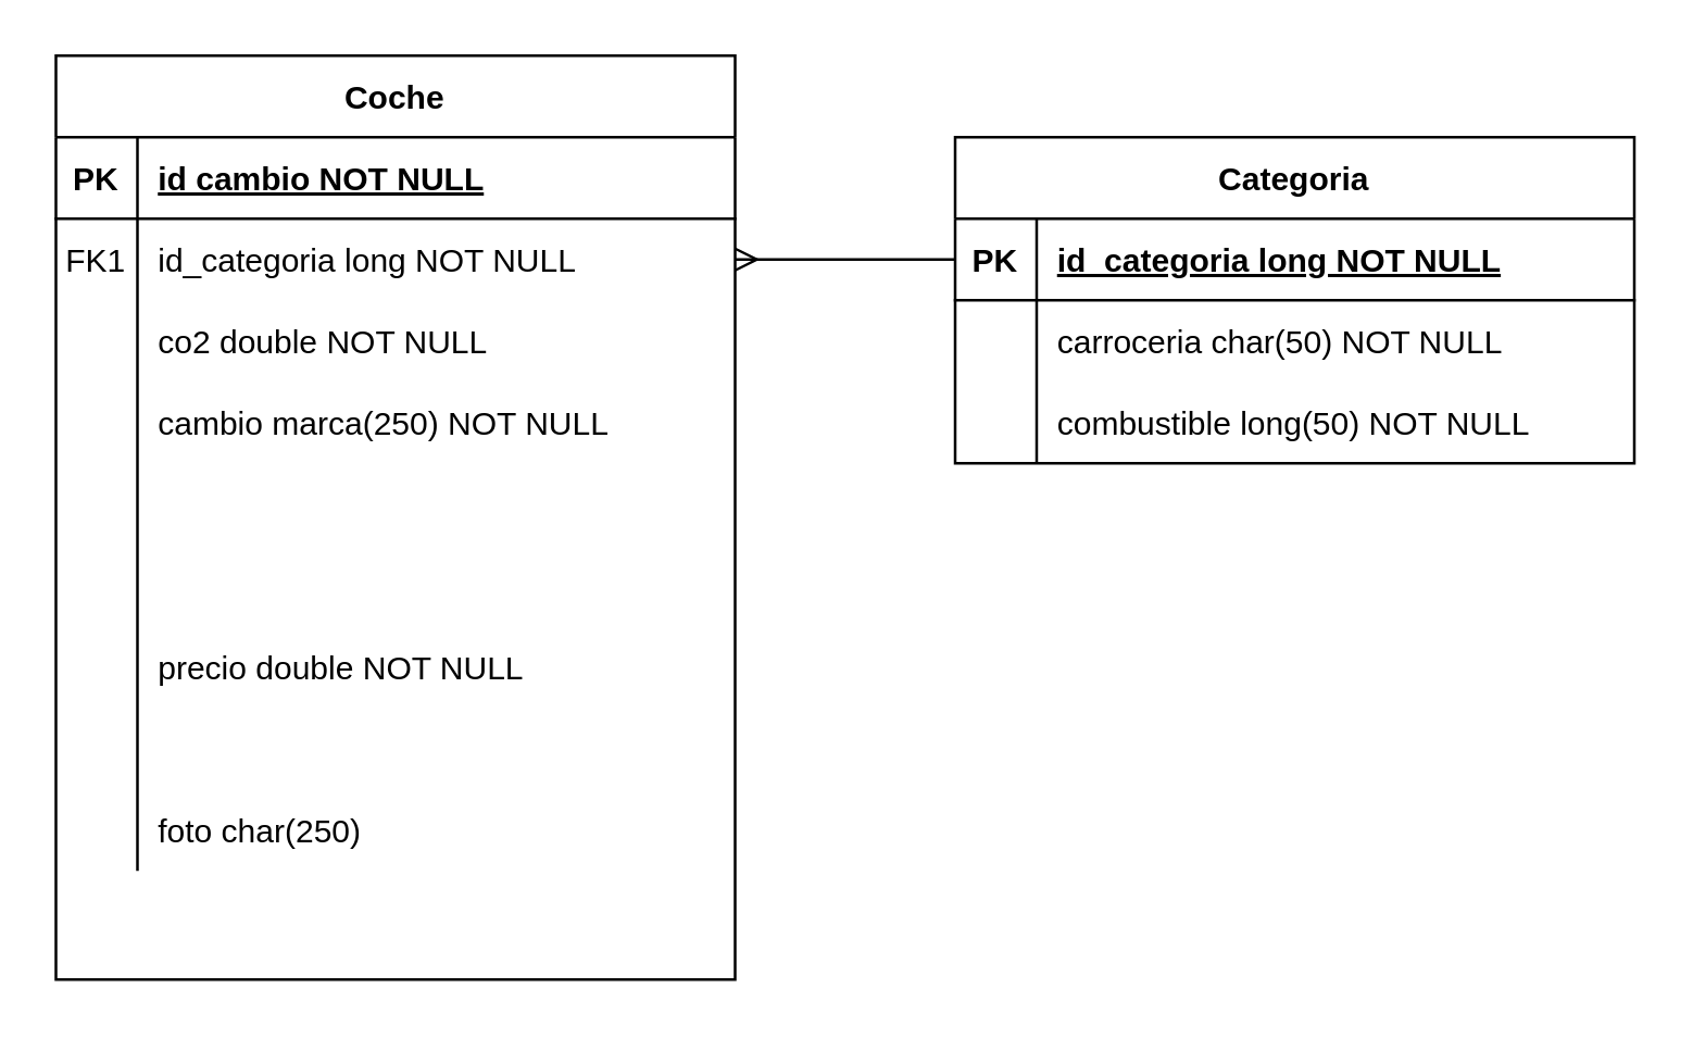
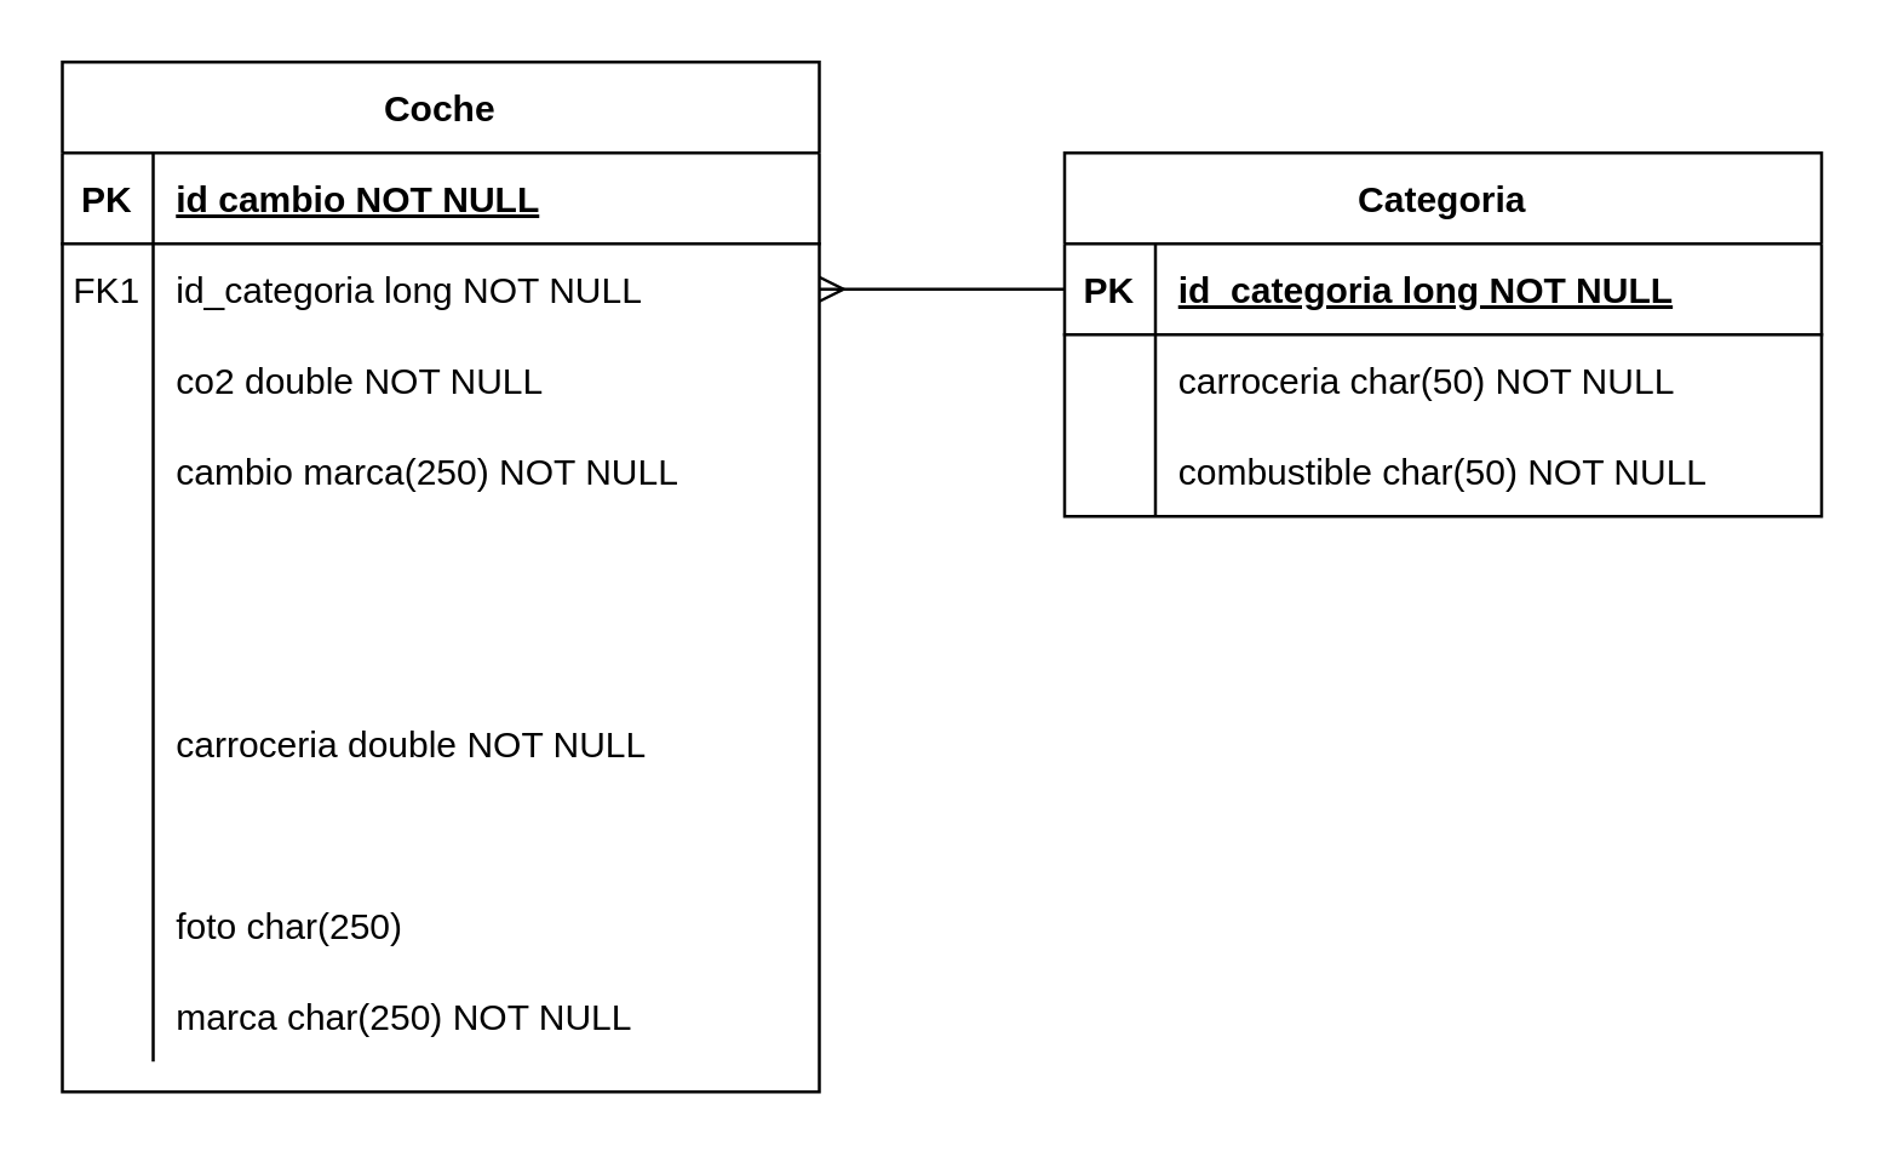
  <mxCell id="0" />
  <mxCell id="1" parent="0" />
  <mxCell id="2" value="Categoria" style="shape=table;startSize=30;container=1;collapsible=1;childLayout=tableLayout;fixedRows=1;rowLines=0;fontStyle=1;align=center;resizeLast=1;" parent="1" vertex="1"><mxGeometry x="351" y="50" width="250" height="120" as="geometry" /></mxCell>
  <mxCell id="3" value="" style="shape=partialRectangle;collapsible=0;dropTarget=0;pointerEvents=0;fillColor=none;top=0;left=0;bottom=1;right=0;points=[[0,0.5],[1,0.5]];portConstraint=eastwest;" parent="2" vertex="1"><mxGeometry y="30" width="250" height="30" as="geometry" /></mxCell>
  <mxCell id="4" value="PK" style="shape=partialRectangle;connectable=0;fillColor=none;top=0;left=0;bottom=0;right=0;fontStyle=1;overflow=hidden;" parent="3" vertex="1"><mxGeometry width="30" height="30" as="geometry" /></mxCell>
  <mxCell id="5" value="id_categoria long NOT NULL" style="shape=partialRectangle;connectable=0;fillColor=none;top=0;left=0;bottom=0;right=0;align=left;spacingLeft=6;fontStyle=5;overflow=hidden;" parent="3" vertex="1"><mxGeometry x="30" width="220" height="30" as="geometry" /></mxCell>
  <mxCell id="6" value="" style="shape=partialRectangle;collapsible=0;dropTarget=0;pointerEvents=0;fillColor=none;top=0;left=0;bottom=0;right=0;points=[[0,0.5],[1,0.5]];portConstraint=eastwest;" parent="2" vertex="1"><mxGeometry y="60" width="250" height="30" as="geometry" /></mxCell>
  <mxCell id="7" value="" style="shape=partialRectangle;connectable=0;fillColor=none;top=0;left=0;bottom=0;right=0;editable=1;overflow=hidden;" parent="6" vertex="1"><mxGeometry width="30" height="30" as="geometry" /></mxCell>
  <mxCell id="8" value="carroceria char(50) NOT NULL" style="shape=partialRectangle;connectable=0;fillColor=none;top=0;left=0;bottom=0;right=0;align=left;spacingLeft=6;overflow=hidden;fontStyle=0" parent="6" vertex="1"><mxGeometry x="30" width="220" height="30" as="geometry" /></mxCell>
  <mxCell id="9" value="" style="shape=partialRectangle;collapsible=0;dropTarget=0;pointerEvents=0;fillColor=none;top=0;left=0;bottom=0;right=0;points=[[0,0.5],[1,0.5]];portConstraint=eastwest;" parent="2" vertex="1"><mxGeometry y="90" width="250" height="30" as="geometry" /></mxCell>
  <mxCell id="10" value="" style="shape=partialRectangle;connectable=0;fillColor=none;top=0;left=0;bottom=0;right=0;editable=1;overflow=hidden;" parent="9" vertex="1"><mxGeometry width="30" height="30" as="geometry" /></mxCell>
- <mxCell id="11" value="combustible long(50) NOT NULL" style="shape=partialRectangle;connectable=0;fillColor=none;top=0;left=0;bottom=0;right=0;align=left;spacingLeft=6;overflow=hidden;fontStyle=0" parent="9" vertex="1"><mxGeometry x="30" width="220" height="30" as="geometry" /></mxCell>
+ <mxCell id="11" value="combustible char(50) NOT NULL" style="shape=partialRectangle;connectable=0;fillColor=none;top=0;left=0;bottom=0;right=0;align=left;spacingLeft=6;overflow=hidden;fontStyle=0" parent="9" vertex="1"><mxGeometry x="30" width="220" height="30" as="geometry" /></mxCell>
  <mxCell id="12" value="Coche" style="shape=table;startSize=30;container=1;collapsible=1;childLayout=tableLayout;fixedRows=1;rowLines=0;fontStyle=1;align=center;resizeLast=1;" parent="1" vertex="1"><mxGeometry x="20" y="20" width="250" height="340" as="geometry" /></mxCell>
  <mxCell id="13" value="" style="shape=partialRectangle;collapsible=0;dropTarget=0;pointerEvents=0;fillColor=none;points=[[0,0.5],[1,0.5]];portConstraint=eastwest;top=0;left=0;right=0;bottom=1;" parent="12" vertex="1"><mxGeometry y="30" width="250" height="30" as="geometry" /></mxCell>
  <mxCell id="14" value="PK" style="shape=partialRectangle;overflow=hidden;connectable=0;fillColor=none;top=0;left=0;bottom=0;right=0;fontStyle=1;" parent="13" vertex="1"><mxGeometry width="30" height="30" as="geometry" /></mxCell>
  <mxCell id="15" value="id cambio NOT NULL " style="shape=partialRectangle;overflow=hidden;connectable=0;fillColor=none;top=0;left=0;bottom=0;right=0;align=left;spacingLeft=6;fontStyle=5;" parent="13" vertex="1"><mxGeometry x="30" width="220" height="30" as="geometry" /></mxCell>
  <mxCell id="16" value="" style="shape=partialRectangle;collapsible=0;dropTarget=0;pointerEvents=0;fillColor=none;top=0;left=0;bottom=0;right=0;points=[[0,0.5],[1,0.5]];portConstraint=eastwest;" parent="12" vertex="1"><mxGeometry y="60" width="250" height="30" as="geometry" /></mxCell>
  <mxCell id="17" value="FK1" style="shape=partialRectangle;connectable=0;fillColor=none;top=0;left=0;bottom=0;right=0;editable=1;overflow=hidden;" parent="16" vertex="1"><mxGeometry width="30" height="30" as="geometry" /></mxCell>
  <mxCell id="18" value="id_categoria long NOT NULL" style="shape=partialRectangle;connectable=0;fillColor=none;top=0;left=0;bottom=0;right=0;align=left;spacingLeft=6;overflow=hidden;fontStyle=0" parent="16" vertex="1"><mxGeometry x="30" width="220" height="30" as="geometry" /></mxCell>
  <mxCell id="19" value="" style="shape=partialRectangle;collapsible=0;dropTarget=0;pointerEvents=0;fillColor=none;top=0;left=0;bottom=0;right=0;points=[[0,0.5],[1,0.5]];portConstraint=eastwest;" parent="12" vertex="1"><mxGeometry y="90" width="250" height="30" as="geometry" /></mxCell>
  <mxCell id="20" value="" style="shape=partialRectangle;connectable=0;fillColor=none;top=0;left=0;bottom=0;right=0;editable=1;overflow=hidden;" parent="19" vertex="1"><mxGeometry width="30" height="30" as="geometry" /></mxCell>
  <mxCell id="21" value="co2 double NOT NULL" style="shape=partialRectangle;connectable=0;fillColor=none;top=0;left=0;bottom=0;right=0;align=left;spacingLeft=6;overflow=hidden;" parent="19" vertex="1"><mxGeometry x="30" width="220" height="30" as="geometry" /></mxCell>
  <mxCell id="22" value="" style="shape=partialRectangle;collapsible=0;dropTarget=0;pointerEvents=0;fillColor=none;top=0;left=0;bottom=0;right=0;points=[[0,0.5],[1,0.5]];portConstraint=eastwest;" parent="12" vertex="1"><mxGeometry y="120" width="250" height="30" as="geometry" /></mxCell>
  <mxCell id="23" value="" style="shape=partialRectangle;connectable=0;fillColor=none;top=0;left=0;bottom=0;right=0;editable=1;overflow=hidden;" parent="22" vertex="1"><mxGeometry width="30" height="30" as="geometry" /></mxCell>
  <mxCell id="24" value="cambio marca(250) NOT NULL" style="shape=partialRectangle;connectable=0;fillColor=none;top=0;left=0;bottom=0;right=0;align=left;spacingLeft=6;overflow=hidden;" parent="22" vertex="1"><mxGeometry x="30" width="220" height="30" as="geometry" /></mxCell>
  <mxCell id="25" value="" style="shape=partialRectangle;collapsible=0;dropTarget=0;pointerEvents=0;fillColor=none;top=0;left=0;bottom=0;right=0;points=[[0,0.5],[1,0.5]];portConstraint=eastwest;" parent="12" vertex="1"><mxGeometry y="150" width="250" height="30" as="geometry" /></mxCell>
  <mxCell id="26" value="" style="shape=partialRectangle;connectable=0;fillColor=none;top=0;left=0;bottom=0;right=0;editable=1;overflow=hidden;" parent="25" vertex="1"><mxGeometry width="30" height="30" as="geometry" /></mxCell>
  <mxCell id="27" value="" style="shape=partialRectangle;collapsible=0;dropTarget=0;pointerEvents=0;fillColor=none;top=0;left=0;bottom=0;right=0;points=[[0,0.5],[1,0.5]];portConstraint=eastwest;" parent="12" vertex="1"><mxGeometry y="180" width="250" height="30" as="geometry" /></mxCell>
  <mxCell id="28" value="" style="shape=partialRectangle;connectable=0;fillColor=none;top=0;left=0;bottom=0;right=0;editable=1;overflow=hidden;" parent="27" vertex="1"><mxGeometry width="30" height="30" as="geometry" /></mxCell>
  <mxCell id="29" value="" style="shape=partialRectangle;collapsible=0;dropTarget=0;pointerEvents=0;fillColor=none;top=0;left=0;bottom=0;right=0;points=[[0,0.5],[1,0.5]];portConstraint=eastwest;" parent="12" vertex="1"><mxGeometry y="210" width="250" height="30" as="geometry" /></mxCell>
  <mxCell id="30" value="" style="shape=partialRectangle;connectable=0;fillColor=none;top=0;left=0;bottom=0;right=0;editable=1;overflow=hidden;" parent="29" vertex="1"><mxGeometry width="30" height="30" as="geometry" /></mxCell>
- <mxCell id="31" value="precio double NOT NULL" style="shape=partialRectangle;connectable=0;fillColor=none;top=0;left=0;bottom=0;right=0;align=left;spacingLeft=6;overflow=hidden;" parent="29" vertex="1"><mxGeometry x="30" width="220" height="30" as="geometry" /></mxCell>
+ <mxCell id="31" value="carroceria double NOT NULL" style="shape=partialRectangle;connectable=0;fillColor=none;top=0;left=0;bottom=0;right=0;align=left;spacingLeft=6;overflow=hidden;" parent="29" vertex="1"><mxGeometry x="30" width="220" height="30" as="geometry" /></mxCell>
  <mxCell id="32" value="" style="shape=partialRectangle;collapsible=0;dropTarget=0;pointerEvents=0;fillColor=none;top=0;left=0;bottom=0;right=0;points=[[0,0.5],[1,0.5]];portConstraint=eastwest;" parent="12" vertex="1"><mxGeometry y="240" width="250" height="30" as="geometry" /></mxCell>
  <mxCell id="33" value="" style="shape=partialRectangle;connectable=0;fillColor=none;top=0;left=0;bottom=0;right=0;editable=1;overflow=hidden;" parent="32" vertex="1"><mxGeometry width="30" height="30" as="geometry" /></mxCell>
  <mxCell id="34" value="" style="shape=partialRectangle;collapsible=0;dropTarget=0;pointerEvents=0;fillColor=none;top=0;left=0;bottom=0;right=0;points=[[0,0.5],[1,0.5]];portConstraint=eastwest;" vertex="1" parent="12"><mxGeometry y="270" width="250" height="30" as="geometry" /></mxCell>
  <mxCell id="35" value="" style="shape=partialRectangle;connectable=0;fillColor=none;top=0;left=0;bottom=0;right=0;editable=1;overflow=hidden;" vertex="1" parent="34"><mxGeometry width="30" height="30" as="geometry" /></mxCell>
  <mxCell id="36" value="foto char(250) " style="shape=partialRectangle;connectable=0;fillColor=none;top=0;left=0;bottom=0;right=0;align=left;spacingLeft=6;overflow=hidden;" vertex="1" parent="34"><mxGeometry x="30" width="220" height="30" as="geometry" /></mxCell>
  <mxCell id="37" value="" style="shape=partialRectangle;collapsible=0;dropTarget=0;pointerEvents=0;fillColor=none;points=[[0,0.5],[1,0.5]];portConstraint=eastwest;top=0;left=0;right=0;bottom=0;" parent="12" vertex="1"><mxGeometry y="300" width="250" height="30" as="geometry" /></mxCell>
  <mxCell id="38" value="" style="shape=partialRectangle;overflow=hidden;connectable=0;fillColor=none;top=0;left=0;bottom=0;right=0;" parent="37" vertex="1"><mxGeometry width="30" height="30" as="geometry" /></mxCell>
+ <mxCell id="39" value="marca char(250) NOT NULL" style="shape=partialRectangle;overflow=hidden;connectable=0;fillColor=none;top=0;left=0;bottom=0;right=0;align=left;spacingLeft=6;" parent="37" vertex="1"><mxGeometry x="30" width="220" height="30" as="geometry" /></mxCell>
  <mxCell id="40" value="" style="edgeStyle=entityRelationEdgeStyle;fontSize=12;html=1;endArrow=ERmany;" parent="1" source="3" target="16" edge="1"><mxGeometry width="100" height="100" relative="1" as="geometry"><mxPoint x="351" y="185" as="sourcePoint" /><mxPoint x="390" y="230" as="targetPoint" /></mxGeometry></mxCell>
